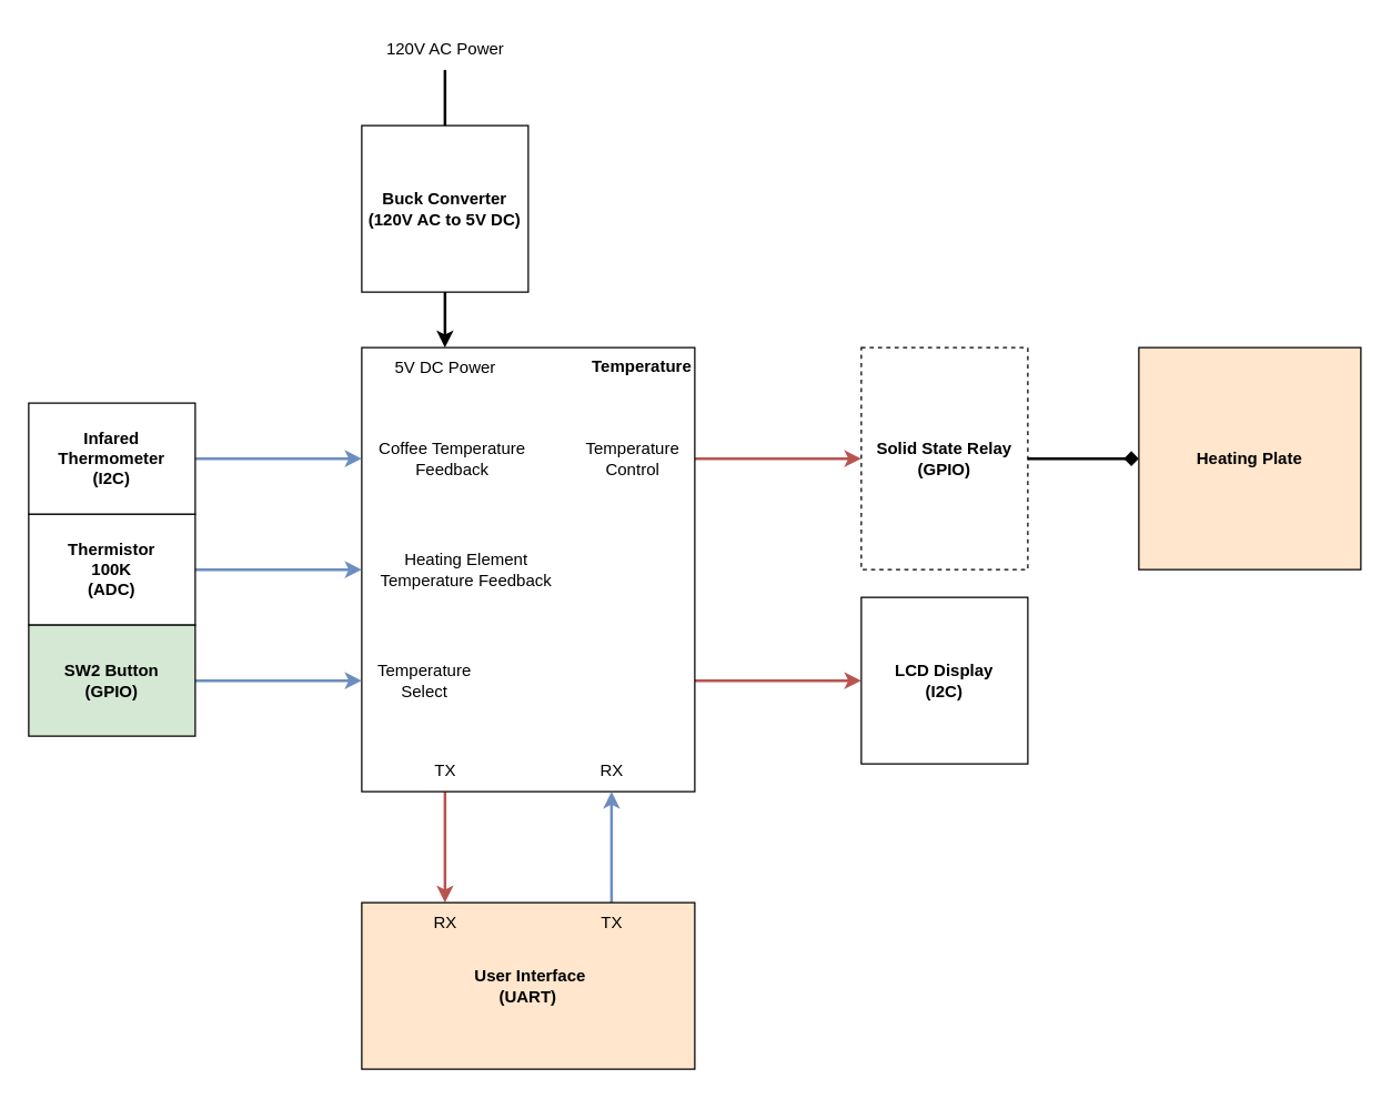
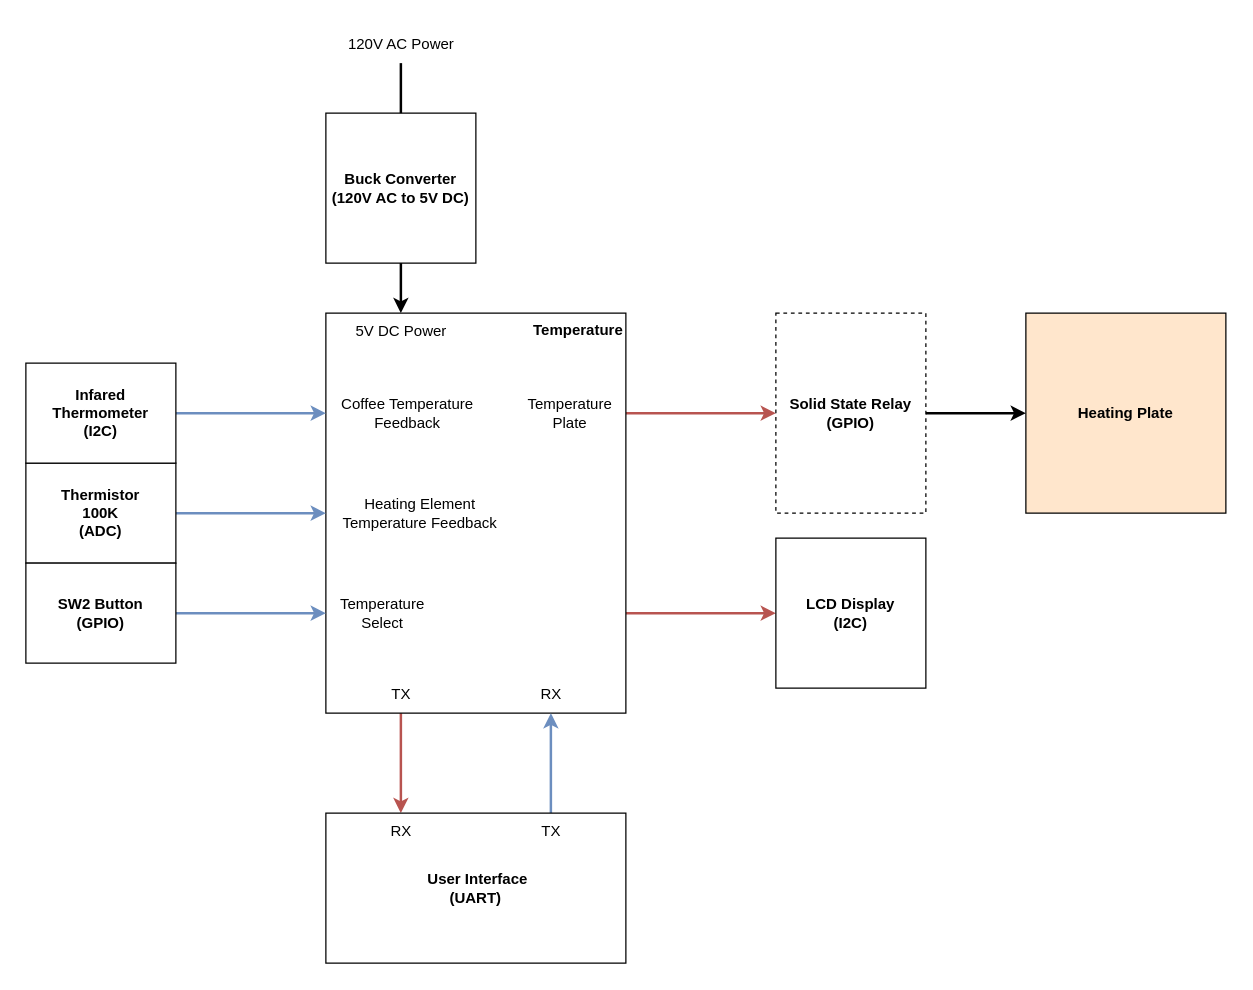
  <mxCell id="0" />
  <mxCell id="1" parent="0" />
  <mxCell id="2" style="edgeStyle=orthogonalEdgeStyle;rounded=0;orthogonalLoop=1;jettySize=auto;html=1;exitX=0.25;exitY=1;exitDx=0;exitDy=0;entryX=0.25;entryY=0;entryDx=0;entryDy=0;fillColor=#f8cecc;strokeColor=#b85450;strokeWidth=2;" parent="1" source="5" target="15" edge="1"><mxGeometry relative="1" as="geometry" /></mxCell>
  <mxCell id="3" style="edgeStyle=orthogonalEdgeStyle;rounded=0;orthogonalLoop=1;jettySize=auto;html=1;exitX=1;exitY=0.25;exitDx=0;exitDy=0;entryX=0;entryY=0.5;entryDx=0;entryDy=0;fillColor=#f8cecc;strokeColor=#b85450;strokeWidth=2;" parent="1" source="5" target="10" edge="1"><mxGeometry relative="1" as="geometry" /></mxCell>
  <mxCell id="4" style="edgeStyle=orthogonalEdgeStyle;rounded=0;orthogonalLoop=1;jettySize=auto;html=1;exitX=1;exitY=0.75;exitDx=0;exitDy=0;entryX=0;entryY=0.5;entryDx=0;entryDy=0;fillColor=#f8cecc;strokeColor=#b85450;strokeWidth=2;" parent="1" source="5" target="11" edge="1"><mxGeometry relative="1" as="geometry" /></mxCell>
  <mxCell id="5" value="&lt;div&gt;&lt;b style=&quot;background-color: initial;&quot;&gt;Temperature&lt;/b&gt;&lt;/div&gt;" style="rounded=0;whiteSpace=wrap;html=1;align=right;verticalAlign=top;" parent="1" vertex="1"><mxGeometry y="250" width="240" height="320" as="geometry" x="260" /></mxCell>
  <mxCell id="6" value="&lt;b&gt;Heating Plate&lt;/b&gt;" style="rounded=0;whiteSpace=wrap;html=1;fillColor=#ffe6cc;" parent="1" vertex="1"><mxGeometry x="820" y="250" width="160" height="160" as="geometry" /></mxCell>
  <mxCell id="7" style="edgeStyle=orthogonalEdgeStyle;rounded=0;orthogonalLoop=1;jettySize=auto;html=1;entryX=0;entryY=0.5;entryDx=0;entryDy=0;fillColor=#dae8fc;strokeColor=#6c8ebf;strokeWidth=2;" parent="1" source="8" target="5" edge="1"><mxGeometry relative="1" as="geometry" /></mxCell>
  <mxCell id="8" value="&lt;b&gt;Thermistor&lt;/b&gt;&lt;div&gt;&lt;b&gt;100K&lt;/b&gt;&lt;/div&gt;&lt;div&gt;&lt;b&gt;(ADC)&lt;/b&gt;&lt;/div&gt;" style="rounded=0;whiteSpace=wrap;html=1;" parent="1" vertex="1"><mxGeometry x="20" y="370" width="120" height="80" as="geometry" /></mxCell>
- <mxCell id="9" style="edgeStyle=orthogonalEdgeStyle;rounded=0;orthogonalLoop=1;jettySize=auto;html=1;entryX=0;entryY=0.5;entryDx=0;entryDy=0;strokeWidth=2;endArrow=diamond;" parent="1" source="10" target="6" edge="1"><mxGeometry relative="1" as="geometry" /></mxCell>
+ <mxCell id="9" style="edgeStyle=orthogonalEdgeStyle;rounded=0;orthogonalLoop=1;jettySize=auto;html=1;entryX=0;entryY=0.5;entryDx=0;entryDy=0;strokeWidth=2;" parent="1" source="10" target="6" edge="1"><mxGeometry relative="1" as="geometry" /></mxCell>
  <mxCell id="10" value="&lt;b&gt;Solid State Relay&lt;/b&gt;&lt;div&gt;&lt;b&gt;(GPIO)&lt;/b&gt;&lt;/div&gt;" style="rounded=0;whiteSpace=wrap;html=1;dashed=1;" parent="1" vertex="1"><mxGeometry x="620" y="250" width="120" height="160" as="geometry" /></mxCell>
  <mxCell id="11" value="&lt;b&gt;LCD Display&lt;/b&gt;&lt;div&gt;&lt;b&gt;(I2C)&lt;/b&gt;&lt;/div&gt;" style="rounded=0;whiteSpace=wrap;html=1;" parent="1" vertex="1"><mxGeometry x="620" y="430" width="120" height="120" as="geometry" /></mxCell>
  <mxCell id="12" style="edgeStyle=orthogonalEdgeStyle;rounded=0;orthogonalLoop=1;jettySize=auto;html=1;exitX=1;exitY=0.5;exitDx=0;exitDy=0;entryX=0;entryY=0.25;entryDx=0;entryDy=0;fillColor=#dae8fc;strokeColor=#6c8ebf;strokeWidth=2;" parent="1" source="13" target="5" edge="1"><mxGeometry relative="1" as="geometry" /></mxCell>
  <mxCell id="13" value="&lt;b&gt;Infared Thermometer&lt;/b&gt;&lt;br&gt;&lt;div&gt;&lt;b&gt;(I2C)&lt;/b&gt;&lt;/div&gt;" style="rounded=0;whiteSpace=wrap;html=1;" parent="1" vertex="1"><mxGeometry x="20" y="290" width="120" height="80" as="geometry" /></mxCell>
  <mxCell id="14" style="edgeStyle=orthogonalEdgeStyle;rounded=0;orthogonalLoop=1;jettySize=auto;html=1;exitX=0.75;exitY=0;exitDx=0;exitDy=0;entryX=0.75;entryY=1;entryDx=0;entryDy=0;fillColor=#dae8fc;strokeColor=#6c8ebf;strokeWidth=2;" parent="1" source="15" target="5" edge="1"><mxGeometry relative="1" as="geometry" /></mxCell>
- <mxCell id="15" value="&lt;b&gt;&amp;nbsp;User Interface&lt;/b&gt;&lt;br&gt;&lt;div&gt;&lt;b&gt;(UART)&lt;/b&gt;&lt;/div&gt;" style="rounded=0;whiteSpace=wrap;html=1;fillColor=#ffe6cc;" parent="1" vertex="1"><mxGeometry y="650" width="240" height="120" as="geometry" x="260" /></mxCell>
+ <mxCell id="15" value="&lt;b&gt;&amp;nbsp;User Interface&lt;/b&gt;&lt;br&gt;&lt;div&gt;&lt;b&gt;(UART)&lt;/b&gt;&lt;/div&gt;" style="rounded=0;whiteSpace=wrap;html=1;" parent="1" vertex="1"><mxGeometry y="650" width="240" height="120" as="geometry" x="260" /></mxCell>
  <mxCell id="16" value="TX" style="text;html=1;align=center;verticalAlign=middle;resizable=0;points=[];autosize=1;strokeColor=none;fillColor=none;fontStyle=0" parent="1" vertex="1"><mxGeometry x="300" y="540" width="40" height="30" as="geometry" /></mxCell>
  <mxCell id="17" value="RX" style="text;html=1;align=center;verticalAlign=middle;resizable=0;points=[];autosize=1;strokeColor=none;fillColor=none;fontStyle=0" parent="1" vertex="1"><mxGeometry x="420" y="540" width="40" height="30" as="geometry" /></mxCell>
  <mxCell id="18" value="RX" style="text;html=1;align=center;verticalAlign=middle;resizable=0;points=[];autosize=1;strokeColor=none;fillColor=none;fontStyle=0" parent="1" vertex="1"><mxGeometry x="300" y="650" width="40" height="30" as="geometry" /></mxCell>
  <mxCell id="19" value="TX" style="text;html=1;align=center;verticalAlign=middle;resizable=0;points=[];autosize=1;strokeColor=none;fillColor=none;fontStyle=0" parent="1" vertex="1"><mxGeometry x="420" y="650" width="40" height="30" as="geometry" /></mxCell>
  <mxCell id="20" style="edgeStyle=orthogonalEdgeStyle;rounded=0;orthogonalLoop=1;jettySize=auto;html=1;entryX=0;entryY=0.75;entryDx=0;entryDy=0;fillColor=#dae8fc;strokeColor=#6c8ebf;strokeWidth=2;" parent="1" source="21" target="5" edge="1"><mxGeometry relative="1" as="geometry" /></mxCell>
- <mxCell id="21" value="&lt;b&gt;SW2 Button&lt;br&gt;&lt;/b&gt;&lt;div&gt;&lt;b&gt;(GPIO)&lt;/b&gt;&lt;/div&gt;" style="rounded=0;whiteSpace=wrap;html=1;fillColor=#d5e8d4;" parent="1" vertex="1"><mxGeometry x="20" y="450" width="120" height="80" as="geometry" /></mxCell>
- <mxCell id="22" value="Temperature&lt;div&gt;Control&lt;/div&gt;" style="text;html=1;align=center;verticalAlign=middle;resizable=0;points=[];autosize=1;strokeColor=none;fillColor=none;fontStyle=0" parent="1" vertex="1"><mxGeometry x="410" y="310" width="90" height="40" as="geometry" /></mxCell>
+ <mxCell id="21" value="&lt;b&gt;SW2 Button&lt;br&gt;&lt;/b&gt;&lt;div&gt;&lt;b&gt;(GPIO)&lt;/b&gt;&lt;/div&gt;" style="rounded=0;whiteSpace=wrap;html=1;" parent="1" vertex="1"><mxGeometry x="20" y="450" width="120" height="80" as="geometry" /></mxCell>
+ <mxCell id="22" value="Temperature&lt;div&gt;Plate&lt;/div&gt;" style="text;html=1;align=center;verticalAlign=middle;resizable=0;points=[];autosize=1;strokeColor=none;fillColor=none;fontStyle=0" parent="1" vertex="1"><mxGeometry x="410" y="310" width="90" height="40" as="geometry" /></mxCell>
  <mxCell id="23" value="Coffee Temperature&lt;div&gt;Feedback&lt;/div&gt;" style="text;html=1;align=center;verticalAlign=middle;resizable=0;points=[];autosize=1;strokeColor=none;fillColor=none;fontStyle=0" parent="1" vertex="1"><mxGeometry y="310" width="130" height="40" as="geometry" x="260" /></mxCell>
  <mxCell id="24" value="Heating Element&lt;div&gt;Temperature&amp;nbsp;&lt;span style=&quot;background-color: initial;&quot;&gt;Feedback&lt;/span&gt;&lt;/div&gt;" style="text;html=1;align=center;verticalAlign=middle;resizable=0;points=[];autosize=1;strokeColor=none;fillColor=none;fontStyle=0" parent="1" vertex="1"><mxGeometry y="390" width="150" height="40" as="geometry" x="260" /></mxCell>
  <mxCell id="25" value="Temperature&lt;div&gt;Select&lt;/div&gt;" style="text;html=1;align=center;verticalAlign=middle;resizable=0;points=[];autosize=1;strokeColor=none;fillColor=none;fontStyle=0" parent="1" vertex="1"><mxGeometry y="470" width="90" height="40" as="geometry" x="260" /></mxCell>
  <mxCell id="26" value="" style="group" vertex="1" connectable="0" parent="1"><mxGeometry y="90" width="120" height="120" as="geometry" x="260" /></mxCell>
  <mxCell id="27" value="&lt;b&gt;Buck Converter&lt;/b&gt;&lt;div&gt;&lt;b&gt;(120V AC to 5V DC)&lt;/b&gt;&lt;/div&gt;" style="rounded=0;whiteSpace=wrap;html=1;" vertex="1" parent="26"><mxGeometry width="120" height="120" as="geometry" /></mxCell>
  <mxCell id="28" style="edgeStyle=orthogonalEdgeStyle;rounded=0;orthogonalLoop=1;jettySize=auto;html=1;exitX=0.5;exitY=1;exitDx=0;exitDy=0;entryX=0.25;entryY=0;entryDx=0;entryDy=0;strokeWidth=2;" edge="1" parent="1" source="27" target="5"><mxGeometry relative="1" as="geometry" /></mxCell>
  <mxCell id="29" value="5V DC Power" style="text;html=1;align=center;verticalAlign=middle;resizable=0;points=[];autosize=1;strokeColor=none;fillColor=none;fontStyle=0" vertex="1" parent="1"><mxGeometry x="270" y="250" width="100" height="30" as="geometry" /></mxCell>
  <mxCell id="30" style="edgeStyle=orthogonalEdgeStyle;rounded=0;orthogonalLoop=1;jettySize=auto;html=1;entryX=0.5;entryY=0;entryDx=0;entryDy=0;strokeWidth=2;endArrow=none;" edge="1" parent="1" source="31" target="27"><mxGeometry relative="1" as="geometry" /></mxCell>
  <mxCell id="31" value="120V AC Power" style="text;html=1;align=center;verticalAlign=middle;resizable=0;points=[];autosize=1;strokeColor=none;fillColor=none;fontStyle=0" vertex="1" parent="1"><mxGeometry x="265" y="20" width="110" height="30" as="geometry" /></mxCell>
